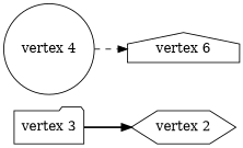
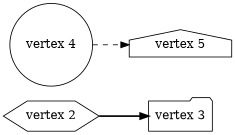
  digraph {
    rankdir=LR
    "vertex 3" [shape=folder]
    "vertex 2" [shape=hexagon]
    "vertex 4" [shape=circle]
-   "vertex 5" [shape=house label="vertex 6"]
-   "vertex 3" -> "vertex 2" [style=bold]
+   "vertex 5" [shape=house]
+   "vertex 2" -> "vertex 3" [style=bold]
    "vertex 4" -> "vertex 5" [style=dashed]
  }
